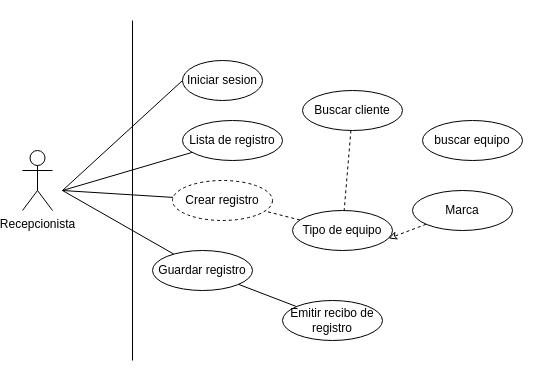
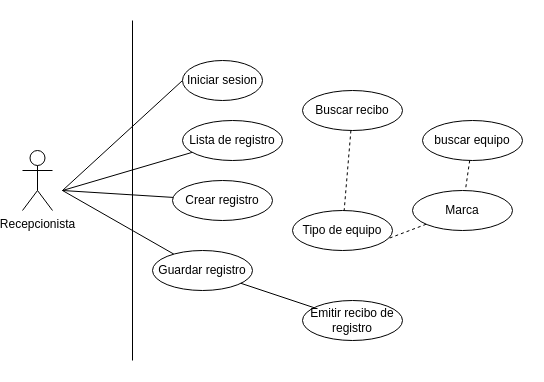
  <mxCell id="0" />
  <mxCell id="1" parent="0" />
  <mxCell id="2" value="Recepcionista" style="shape=umlActor;verticalLabelPosition=bottom;verticalAlign=top;html=1;" vertex="1" parent="1"><mxGeometry x="20" y="150" width="30" height="60" as="geometry" /></mxCell>
  <mxCell id="3" value="" style="endArrow=none;html=1;rounded=0;" edge="1" parent="1"><mxGeometry relative="1" as="geometry"><mxPoint x="130" y="360" as="sourcePoint" /><mxPoint x="130" y="20" as="targetPoint" /></mxGeometry></mxCell>
  <mxCell id="4" style="edgeStyle=none;rounded=0;orthogonalLoop=1;jettySize=auto;html=1;endArrow=none;endFill=0;exitX=0;exitY=0.5;exitDx=0;exitDy=0;" edge="1" parent="1" source="5"><mxGeometry relative="1" as="geometry"><mxPoint x="60" y="190" as="targetPoint" /></mxGeometry></mxCell>
  <mxCell id="5" value="Iniciar sesion" style="ellipse;whiteSpace=wrap;html=1;align=center;" vertex="1" parent="1"><mxGeometry x="180" y="60" width="80" height="40" as="geometry" /></mxCell>
  <mxCell id="6" style="edgeStyle=none;rounded=0;orthogonalLoop=1;jettySize=auto;html=1;endArrow=none;endFill=0;" edge="1" parent="1" source="7"><mxGeometry relative="1" as="geometry"><mxPoint x="60" y="190" as="targetPoint" /></mxGeometry></mxCell>
  <mxCell id="7" value="Lista de registro" style="ellipse;whiteSpace=wrap;html=1;align=center;" vertex="1" parent="1"><mxGeometry x="180" y="120" width="100" height="40" as="geometry" /></mxCell>
  <mxCell id="8" style="edgeStyle=none;rounded=0;orthogonalLoop=1;jettySize=auto;html=1;endArrow=none;endFill=0;" edge="1" parent="1" source="9"><mxGeometry relative="1" as="geometry"><mxPoint x="60" y="190" as="targetPoint" /></mxGeometry></mxCell>
- <mxCell id="9" value="Crear registro" style="ellipse;whiteSpace=wrap;html=1;align=center;dashed=1;" vertex="1" parent="1"><mxGeometry x="170" y="180" width="100" height="40" as="geometry" /></mxCell>
+ <mxCell id="9" value="Crear registro" style="ellipse;whiteSpace=wrap;html=1;align=center;" vertex="1" parent="1"><mxGeometry x="170" y="180" width="100" height="40" as="geometry" /></mxCell>
  <mxCell id="10" style="edgeStyle=none;rounded=0;orthogonalLoop=1;jettySize=auto;html=1;endArrow=none;endFill=0;" edge="1" parent="1" source="11"><mxGeometry relative="1" as="geometry"><mxPoint x="60" y="190" as="targetPoint" /></mxGeometry></mxCell>
  <mxCell id="11" value="Guardar registro" style="ellipse;whiteSpace=wrap;html=1;align=center;" vertex="1" parent="1"><mxGeometry x="150" y="250" width="100" height="40" as="geometry" /></mxCell>
  <mxCell id="12" style="rounded=0;orthogonalLoop=1;jettySize=auto;html=1;endArrow=none;endFill=0;" edge="1" parent="1" source="13" target="11"><mxGeometry relative="1" as="geometry" /></mxCell>
- <mxCell id="13" value="Emitir recibo de registro" style="ellipse;whiteSpace=wrap;html=1;align=center;" vertex="1" parent="1"><mxGeometry x="280" y="300" width="100" height="40" as="geometry" /></mxCell>
+ <mxCell id="13" value="Emitir recibo de registro" style="ellipse;whiteSpace=wrap;html=1;align=center;" vertex="1" parent="1"><mxGeometry x="300" y="300" width="100" height="40" as="geometry" /></mxCell>
  <mxCell id="14" style="edgeStyle=none;rounded=0;orthogonalLoop=1;jettySize=auto;html=1;dashed=1;endArrow=none;endFill=0;" edge="1" parent="1" source="15" target="19"><mxGeometry relative="1" as="geometry" /></mxCell>
- <mxCell id="15" value="Buscar cliente" style="ellipse;whiteSpace=wrap;html=1;align=center;" vertex="1" parent="1"><mxGeometry x="300" y="90" width="100" height="40" as="geometry" /></mxCell>
- <mxCell id="16" style="edgeStyle=none;rounded=0;orthogonalLoop=1;jettySize=auto;html=1;entryX=0.96;entryY=0.7;entryDx=0;entryDy=0;entryPerimeter=0;endArrow=classic;endFill=0;dashed=1;" edge="1" parent="1" source="17" target="19"><mxGeometry relative="1" as="geometry" /></mxCell>
+ <mxCell id="15" value="Buscar recibo" style="ellipse;whiteSpace=wrap;html=1;align=center;" vertex="1" parent="1"><mxGeometry x="300" y="90" width="100" height="40" as="geometry" /></mxCell>
+ <mxCell id="16" style="edgeStyle=none;rounded=0;orthogonalLoop=1;jettySize=auto;html=1;entryX=0.96;entryY=0.7;entryDx=0;entryDy=0;entryPerimeter=0;endArrow=none;endFill=0;dashed=1;" edge="1" parent="1" source="17" target="19"><mxGeometry relative="1" as="geometry" /></mxCell>
  <mxCell id="17" value="Marca" style="ellipse;whiteSpace=wrap;html=1;align=center;" vertex="1" parent="1"><mxGeometry x="410" y="190" width="100" height="40" as="geometry" /></mxCell>
- <mxCell id="18" style="edgeStyle=none;rounded=0;orthogonalLoop=1;jettySize=auto;html=1;endArrow=none;endFill=0;dashed=1;" edge="1" parent="1" source="19" target="9"><mxGeometry relative="1" as="geometry" /></mxCell>
  <mxCell id="19" value="Tipo de equipo" style="ellipse;whiteSpace=wrap;html=1;align=center;" vertex="1" parent="1"><mxGeometry x="290" y="210" width="100" height="40" as="geometry" /></mxCell>
+ <mxCell id="20" style="edgeStyle=none;rounded=0;orthogonalLoop=1;jettySize=auto;html=1;dashed=1;endArrow=none;endFill=0;" edge="1" parent="1" source="21" target="17"><mxGeometry relative="1" as="geometry" /></mxCell>
  <mxCell id="21" value="buscar equipo" style="ellipse;whiteSpace=wrap;html=1;align=center;" vertex="1" parent="1"><mxGeometry x="420" y="120" width="100" height="40" as="geometry" /></mxCell>
